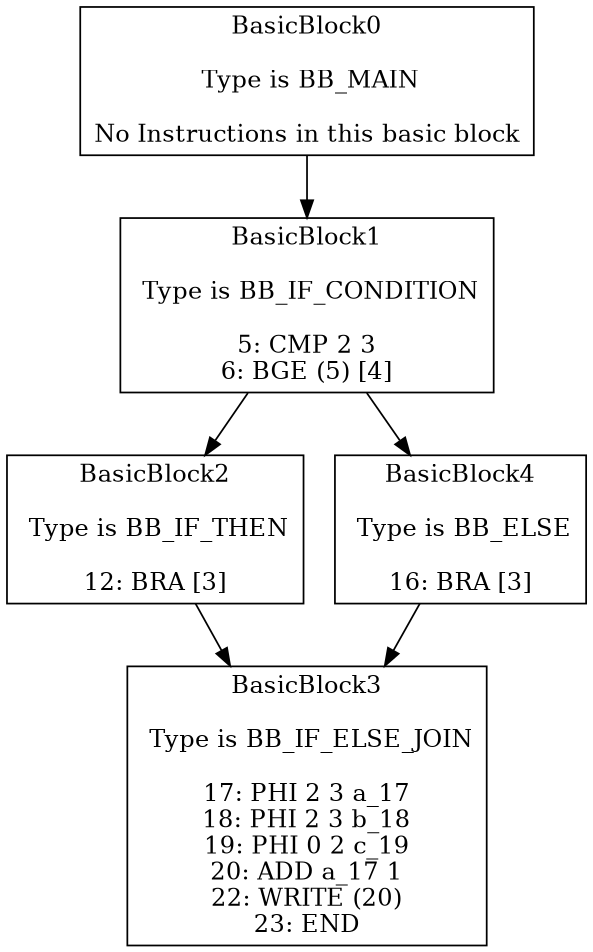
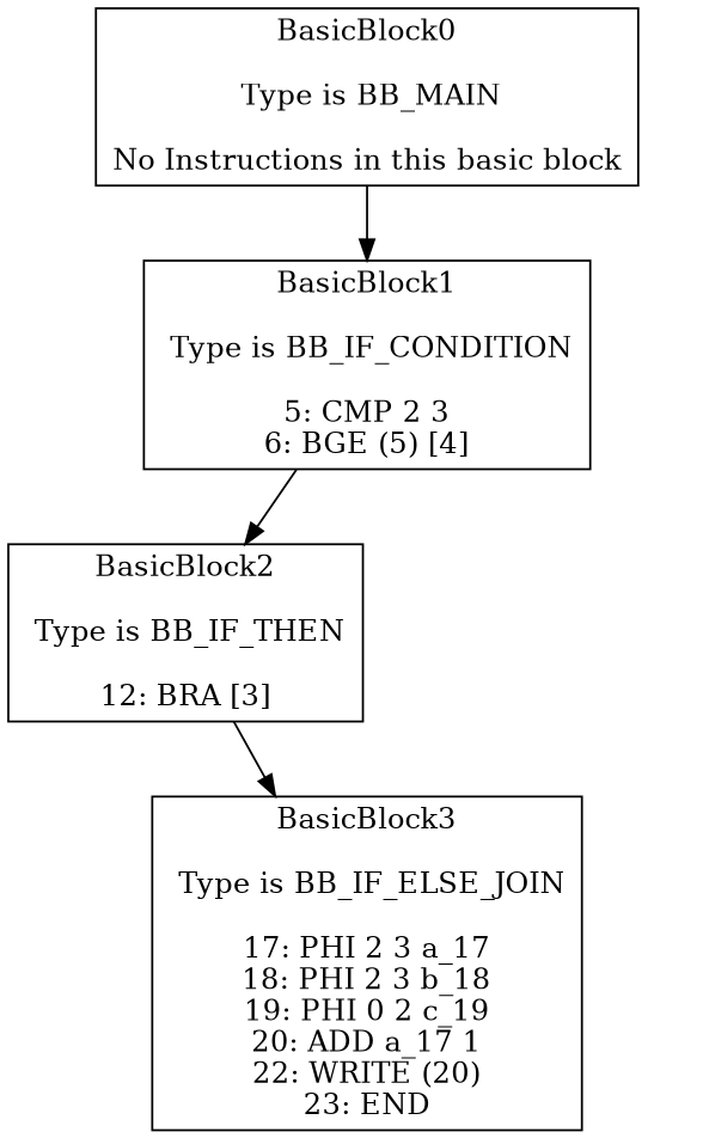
  digraph {
    node [shape=box]
    n1 [label="BasicBlock0\n\n Type is BB_MAIN\n\nNo Instructions in this basic block\n"]
    n2 [label="BasicBlock1\n\n Type is BB_IF_CONDITION\n\n5: CMP 2 3\n6: BGE (5) [4]\n"]
    n3 [label="BasicBlock2\n\n Type is BB_IF_THEN\n\n12: BRA [3]\n"]
-   n4 [label="BasicBlock4\n\n Type is BB_ELSE\n\n16: BRA [3]\n"]
    n5 [label="BasicBlock3\n\n Type is BB_IF_ELSE_JOIN\n\n17: PHI 2 3 a_17\n18: PHI 2 3 b_18\n19: PHI 0 2 c_19\n20: ADD a_17 1\n22: WRITE (20)\n23: END\n"]
    n1 -> n2
    n2 -> n3
-   n2 -> n4
    n3 -> n5
-   n4 -> n5
  }
